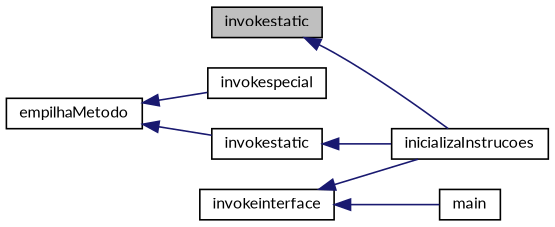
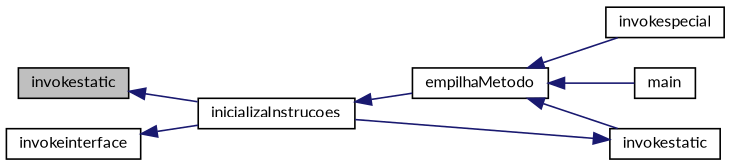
  digraph {
    fontname=Lato
    rankdir=LR
    node [color=black fillcolor=white fontname=Lato fontsize=10 shape=record style=filled]
    edge [color=midnightblue dir=back fontname=Lato fontsize=10 labelfontname=Helvetica labelfontsize=10 style=solid]
    n1 [fillcolor=grey75 fontcolor=black height=0.2 label=invokestatic width=0.4]
    n2 [height=0.2 label=inicializaInstrucoes width=0.4]
    n3 [height=0.2 label=empilhaMetodo width=0.4]
    n4 [height=0.2 label=invokespecial width=0.4]
    n5 [height=0.2 label=invokestatic width=0.4]
    n6 [height=0.2 label=main width=0.4]
    n7 [height=0.2 label=invokeinterface width=0.4]
    n1 -> n2
+   n2 -> n3
    n3 -> n4
    n3 -> n5
-   n7 -> n6
+   n3 -> n6
    n5 -> n2
    n7 -> n2
  }
